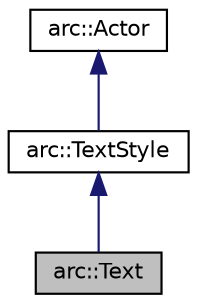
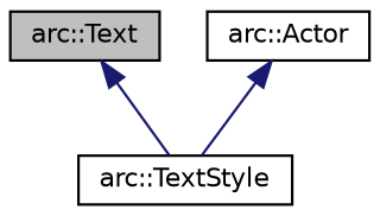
  digraph {
    node [color=black fillcolor=white fontname=Helvetica fontsize=10 shape=record style=filled]
    edge [color=midnightblue dir=back fontname=Helvetica fontsize=10 labelfontname=Helvetica labelfontsize=10 style=solid]
    n1 [fillcolor=grey75 fontcolor=black height=0.2 label="arc::Text" width=0.4]
    n2 [height=0.2 label="arc::TextStyle" width=0.4]
    n3 [height=0.2 label="arc::Actor" width=0.4]
-   n2 -> n1
+   n1 -> n2
    n3 -> n2
  }
